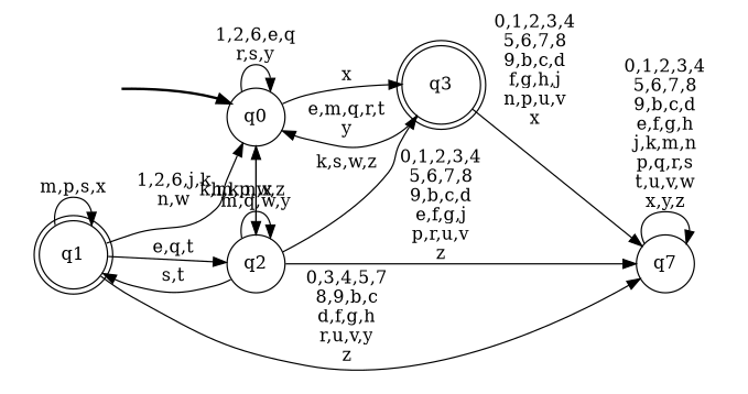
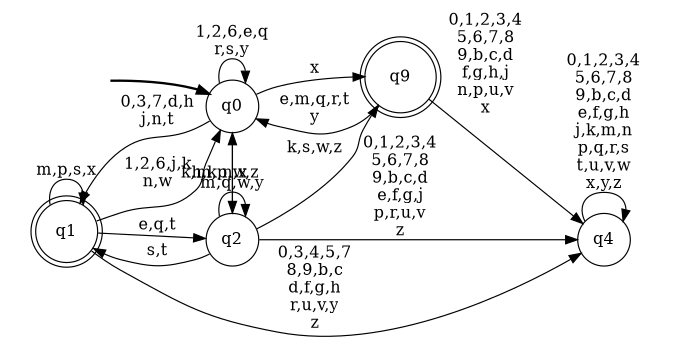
  digraph {
    rankdir=LR
    node [shape=circle style=filled color=black fillcolor=white]
    __start0 [height=0 shape=none style=invis width=0 color="" fillcolor=""]
    n2 [label=q0]
    n3 [label=q1 shape=doublecircle style="rounded,filled"]
    n4 [label=q2]
-   n5 [label=q3 shape=doublecircle style="rounded,filled"]
-   n6 [label=q7]
+   n5 [label=q9 shape=doublecircle style="rounded,filled"]
+   n6 [label=q4]
    subgraph cluster_1 {
      nodesep=0.15
      ranksep=0.15
      style=invis
      __start0
      n2
    }
    __start0 -> n2 [penwidth=2]
    n2 -> n2 [label="1,2,6,e,q\nr,s,y"]
+   n2 -> n3 [label="0,3,7,d,h\nj,n,t"]
    n2 -> n4 [label="k,m,p,w,z"]
    n2 -> n5 [label=x]
    n3 -> n2 [label="1,2,6,j,k\nn,w"]
    n3 -> n3 [label="m,p,s,x"]
    n3 -> n4 [label="e,q,t"]
    n3 -> n6 [label="0,3,4,5,7\n8,9,b,c\nd,f,g,h\nr,u,v,y\nz"]
    n4 -> n2 [label="h,k,n,x"]
    n4 -> n3 [label="s,t"]
    n4 -> n4 [label="m,q,w,y"]
    n4 -> n5 [label="k,s,w,z"]
    n4 -> n6 [label="0,1,2,3,4\n5,6,7,8\n9,b,c,d\ne,f,g,j\np,r,u,v\nz"]
    n5 -> n2 [label="e,m,q,r,t\ny"]
    n5 -> n6 [label="0,1,2,3,4\n5,6,7,8\n9,b,c,d\nf,g,h,j\nn,p,u,v\nx"]
    n6 -> n6 [label="0,1,2,3,4\n5,6,7,8\n9,b,c,d\ne,f,g,h\nj,k,m,n\np,q,r,s\nt,u,v,w\nx,y,z"]
  }
